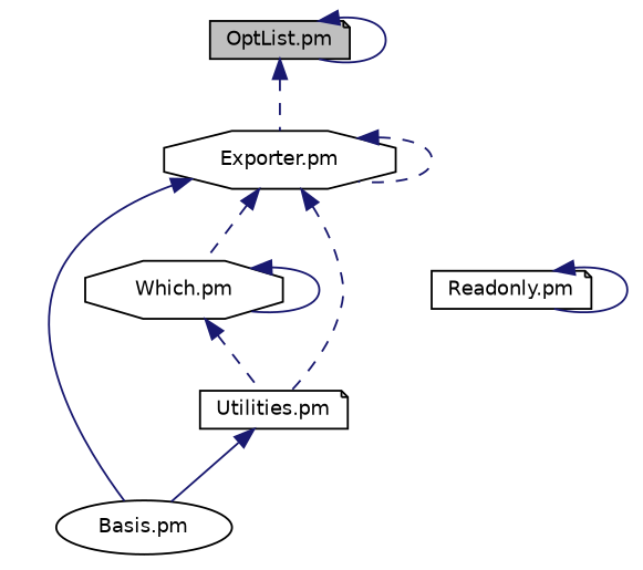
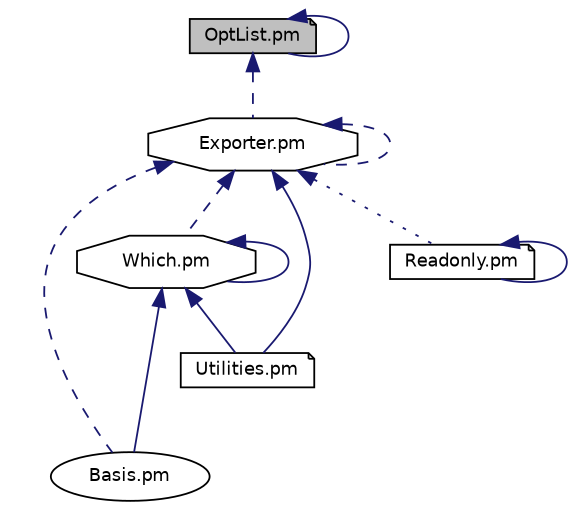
  digraph {
    node [color=black fillcolor=white fontname=Helvetica fontsize=10 shape=note style=filled]
    edge [color=midnightblue dir=back fontname=Helvetica fontsize=10 labelfontname=Helvetica labelfontsize=10 style=solid]
    n1 [fillcolor=grey75 fontcolor=black height=0.2 label="OptList.pm" width=0.4]
    n2 [height=0.2 label="Exporter.pm" shape=octagon width=0.4]
    n3 [height=0.2 label="Basis.pm" shape=ellipse width=0.4]
    n4 [height=0.2 label="Which.pm" shape=octagon width=0.4]
    n5 [height=0.2 label="Utilities.pm" width=0.4]
    n6 [height=0.2 label="Readonly.pm" width=0.4]
    n1 -> n1
    n1 -> n2 [style=dashed]
    n2 -> n2 [style=dashed]
-   n2 -> n3
+   n2 -> n3 [style=dashed]
    n2 -> n4 [style=dashed]
-   n2 -> n5 [style=dashed]
+   n2 -> n5
+   n2 -> n6 [style=dotted]
    n4 -> n4
-   n4 -> n5 [style=dashed]
-   n5 -> n3
+   n4 -> n5
+   n4 -> n3
    n6 -> n6
  }
